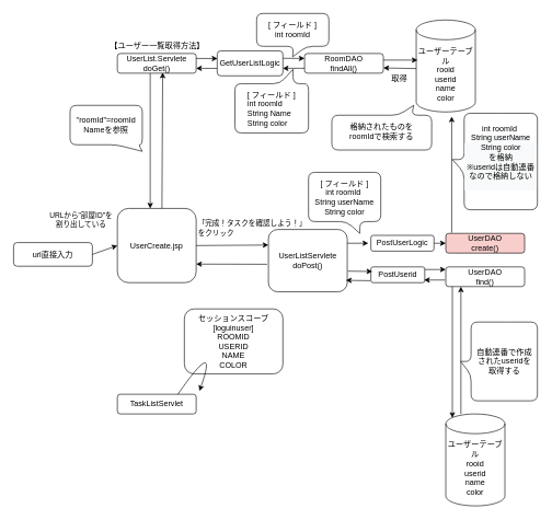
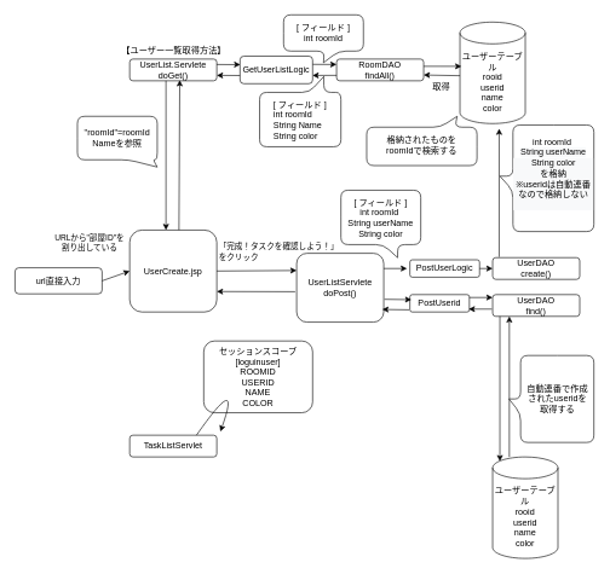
  <mxCell id="0" />
  <mxCell id="1" parent="0" />
  <mxCell id="2" value="" style="endArrow=classic;html=1;rounded=0;exitX=0.075;exitY=-0.033;exitDx=0;exitDy=0;exitPerimeter=0;" edge="1" parent="1"><mxGeometry x="99" y="323" width="50" height="50" as="geometry"><mxPoint x="688" y="433" as="sourcePoint" /><mxPoint x="688" y="636" as="targetPoint" /></mxGeometry></mxCell>
  <mxCell id="3" value="" style="endArrow=classic;html=1;rounded=0;entryX=0.021;entryY=0.5;entryDx=0;entryDy=0;entryPerimeter=0;" parent="1" edge="1"><mxGeometry x="165" y="119" width="50" height="50" as="geometry"><mxPoint x="520" y="370" as="sourcePoint" /><mxPoint x="560.016" y="370" as="targetPoint" /></mxGeometry></mxCell>
  <mxCell id="4" value="" style="endArrow=classic;html=1;rounded=0;entryX=0;entryY=0.5;entryDx=0;entryDy=0;" parent="1" target="21" edge="1"><mxGeometry x="171" y="119" width="50" height="50" as="geometry"><mxPoint x="646" y="370" as="sourcePoint" /><mxPoint x="689" y="367" as="targetPoint" /></mxGeometry></mxCell>
  <mxCell id="5" value="" style="endArrow=classic;html=1;rounded=0;exitX=0.022;exitY=0.557;exitDx=0;exitDy=0;exitPerimeter=0;" parent="1" edge="1"><mxGeometry width="50" height="50" relative="1" as="geometry"><mxPoint x="634.98" y="103.98" as="sourcePoint" /><mxPoint x="583" y="103" as="targetPoint" /></mxGeometry></mxCell>
  <mxCell id="6" value="ユーザーテーブル&lt;br style=&quot;font-size: 12px;&quot;&gt;rooid&lt;br style=&quot;font-size: 12px;&quot;&gt;userid&lt;br style=&quot;font-size: 12px;&quot;&gt;name&lt;br style=&quot;font-size: 12px;&quot;&gt;color" style="shape=cylinder3;whiteSpace=wrap;html=1;boundedLbl=1;backgroundOutline=1;size=15;fontSize=12;" parent="1" vertex="1"><mxGeometry x="633" y="30" width="90" height="140" as="geometry" /></mxCell>
  <mxCell id="7" value="&lt;span&gt;UserList.Servlete&lt;/span&gt;&lt;br&gt;&lt;span&gt;doGet()&lt;/span&gt;" style="rounded=1;whiteSpace=wrap;html=1;" parent="1" vertex="1"><mxGeometry x="178" y="81" width="120" height="30" as="geometry" /></mxCell>
  <mxCell id="8" value="RoomDAO&lt;br&gt;findAll()" style="rounded=1;whiteSpace=wrap;html=1;" parent="1" vertex="1"><mxGeometry x="463" y="81" width="120" height="30" as="geometry" /></mxCell>
  <mxCell id="9" value="" style="endArrow=classic;html=1;rounded=0;exitX=0;exitY=0.75;exitDx=0;exitDy=0;entryX=0.998;entryY=0.699;entryDx=0;entryDy=0;entryPerimeter=0;" parent="1" source="8" target="34" edge="1"><mxGeometry x="98" y="65" width="50" height="50" as="geometry"><mxPoint x="298" y="-53" as="sourcePoint" /><mxPoint x="396" y="106" as="targetPoint" /></mxGeometry></mxCell>
  <mxCell id="10" value="" style="endArrow=classic;html=1;rounded=0;entryX=0;entryY=0.25;entryDx=0;entryDy=0;exitX=0.997;exitY=0.297;exitDx=0;exitDy=0;exitPerimeter=0;" parent="1" source="34" target="8" edge="1"><mxGeometry x="98" y="65" width="50" height="50" as="geometry"><mxPoint x="396" y="91" as="sourcePoint" /><mxPoint x="348" y="-103" as="targetPoint" /></mxGeometry></mxCell>
  <mxCell id="11" value="[ フィールド ]&lt;br&gt;int roomId" style="shape=callout;whiteSpace=wrap;html=1;perimeter=calloutPerimeter;rounded=1;size=16;position=0.51;" parent="1" vertex="1"><mxGeometry x="390" y="20" width="110" height="66" as="geometry" /></mxCell>
  <mxCell id="12" value="&lt;span&gt;[ フィールド ]&lt;br&gt;&lt;div style=&quot;text-align: left&quot;&gt;&lt;span&gt;int roomId&lt;/span&gt;&lt;/div&gt;&lt;/span&gt;&lt;span&gt;&lt;div style=&quot;text-align: left&quot;&gt;&lt;span&gt;String Name&lt;/span&gt;&lt;/div&gt;&lt;/span&gt;&lt;span&gt;&lt;div style=&quot;text-align: left&quot;&gt;&lt;span&gt;String color&amp;nbsp;&lt;/span&gt;&lt;/div&gt;&lt;/span&gt;" style="shape=callout;whiteSpace=wrap;html=1;perimeter=calloutPerimeter;position2=0.21;size=22;position=0.21;rotation=0;base=20;direction=west;rounded=1;" parent="1" vertex="1"><mxGeometry x="357" y="105" width="112" height="97" as="geometry" /></mxCell>
  <mxCell id="13" value="" style="shape=callout;whiteSpace=wrap;html=1;perimeter=calloutPerimeter;position2=0.18;size=15;position=0.2;rotation=-180;base=20;rounded=1;" parent="1" vertex="1"><mxGeometry x="504.5" y="160" width="152" height="68" as="geometry" /></mxCell>
  <mxCell id="14" value="&lt;span style=&quot;background-color: rgb(255 , 255 , 255)&quot;&gt;格納されたものをroomIdで検索する&lt;/span&gt;" style="text;html=1;strokeColor=none;fillColor=none;align=center;verticalAlign=middle;whiteSpace=wrap;rounded=0;" parent="1" vertex="1"><mxGeometry x="515" y="180" width="131" height="40" as="geometry" /></mxCell>
  <mxCell id="15" value="" style="endArrow=classic;html=1;rounded=0;exitX=0.5;exitY=1;exitDx=0;exitDy=0;entryX=0.5;entryY=0;entryDx=0;entryDy=0;" parent="1" edge="1"><mxGeometry x="30" y="65" width="50" height="50" as="geometry"><mxPoint x="228" y="111" as="sourcePoint" /><mxPoint x="228" y="317" as="targetPoint" /></mxGeometry></mxCell>
  <mxCell id="16" value="【ユーザー一覧取得方法】" style="text;html=1;strokeColor=none;fillColor=none;align=center;verticalAlign=middle;whiteSpace=wrap;rounded=0;" parent="1" vertex="1"><mxGeometry x="164" y="58" width="150" height="23" as="geometry" /></mxCell>
  <mxCell id="17" value="&quot;roomId&quot;=roomId&lt;br&gt;Nameを参照" style="shape=callout;whiteSpace=wrap;html=1;perimeter=calloutPerimeter;fontFamily=Helvetica;fontSize=12;fontColor=rgba(0, 0, 0, 1);align=center;strokeColor=rgba(0, 0, 0, 1);fillColor=rgba(255, 255, 255, 1);position2=1;base=34;rounded=1;size=10;position=0.64;" parent="1" vertex="1"><mxGeometry x="106" y="160" width="110" height="70" as="geometry" /></mxCell>
  <mxCell id="18" value="&lt;span&gt;UserCreate.jsp&lt;/span&gt;" style="rounded=1;whiteSpace=wrap;html=1;" parent="1" vertex="1"><mxGeometry x="178" y="317" width="120" height="113" as="geometry" /></mxCell>
  <mxCell id="19" value="PostUserLogic" style="rounded=1;whiteSpace=wrap;html=1;arcSize=14;" parent="1" vertex="1"><mxGeometry x="564" y="358" width="96" height="24" as="geometry" /></mxCell>
  <mxCell id="20" value="&lt;span&gt;UserListServlete&lt;/span&gt;&lt;br&gt;&lt;span&gt;doPost()&lt;/span&gt;" style="rounded=1;whiteSpace=wrap;html=1;" parent="1" vertex="1"><mxGeometry x="408" y="349" width="120" height="95" as="geometry" /></mxCell>
- <mxCell id="21" value="UserDAO&lt;br&gt;create()" style="rounded=1;whiteSpace=wrap;html=1;fillColor=#f8cecc;" parent="1" vertex="1"><mxGeometry x="678" y="355" width="120" height="30" as="geometry" /></mxCell>
+ <mxCell id="21" value="UserDAO&lt;br&gt;create()" style="rounded=1;whiteSpace=wrap;html=1;" parent="1" vertex="1"><mxGeometry x="678" y="355" width="120" height="30" as="geometry" /></mxCell>
  <mxCell id="22" value="[ フィールド ]&lt;br&gt;&lt;div&gt;&lt;span&gt;int roomId&lt;/span&gt;&lt;span&gt;&amp;nbsp;&lt;/span&gt;&lt;/div&gt;String&amp;nbsp;&lt;span&gt;userName&lt;/span&gt;&lt;br&gt;&lt;div&gt;&lt;span&gt;String color&lt;/span&gt;&lt;/div&gt;" style="shape=callout;whiteSpace=wrap;html=1;perimeter=calloutPerimeter;position2=0.71;align=center;rounded=1;size=18;position=0.53;" parent="1" vertex="1"><mxGeometry x="469" y="262" width="110" height="93" as="geometry" /></mxCell>
  <mxCell id="23" value="int roomId&amp;nbsp;&lt;span style=&quot;background-color: rgb(248 , 249 , 250)&quot;&gt;&lt;br&gt;&lt;/span&gt;&lt;span style=&quot;background-color: rgb(248 , 249 , 250)&quot;&gt;String&amp;nbsp;&lt;/span&gt;&lt;span style=&quot;background-color: rgb(248 , 249 , 250)&quot;&gt;userName&lt;/span&gt;&lt;br style=&quot;background-color: rgb(248 , 249 , 250)&quot;&gt;&lt;div style=&quot;background-color: rgb(248 , 249 , 250)&quot;&gt;String color&lt;/div&gt;&lt;div style=&quot;background-color: rgb(248 , 249 , 250)&quot;&gt;を格納&lt;/div&gt;&lt;div style=&quot;background-color: rgb(248 , 249 , 250)&quot;&gt;&lt;span&gt;※useridは自動連番&lt;/span&gt;&lt;span&gt;なので格納しない&lt;/span&gt;&lt;br&gt;&lt;/div&gt;&lt;div style=&quot;background-color: rgb(248 , 249 , 250)&quot;&gt;&lt;span style=&quot;color: rgba(0 , 0 , 0 , 0) ; font-family: monospace ; font-size: 0px&quot;&gt;%3CmxGraphModel%3E%3Croot%3E%3CmxCell%20id%3D%220%22%2F%3E%3CmxCell%20id%3D%221%22%20parent%3D%220%22%2F%3E%3CmxCell%20id%3D%222%22%20value%3D%22%E2%80%BBuserid%E3%81%AF%E8%87%AA%E5%8B%95%E9%80%A3%E7%95%AA%26lt%3Bbr%26gt%3B%E3%81%AA%E3%81%AE%E3%81%A7%E6%A0%BC%E7%B4%8D%E3%81%97%E3%81%A6%E3%81%84%E3%81%AA%E3%81%84%22%20style%3D%22text%3Bhtml%3D1%3Balign%3Dcenter%3BverticalAlign%3Dmiddle%3Bresizable%3D0%3Bpoints%3D%5B%5D%3Bautosize%3D1%3BstrokeColor%3Dnone%3BfillColor%3Dnone%3B%22%20vertex%3D%221%22%20parent%3D%221%22%3E%3CmxGeometry%20x%3D%22680%22%20y%3D%22377%22%20width%3D%22140%22%20height%3D%2230%22%20as%3D%22geometry%22%2F%3E%3C%2FmxCell%3E%3C%2Froot%3E%3C%2FmxGraphModel%3E&lt;/span&gt;&lt;br&gt;&lt;/div&gt;&lt;span style=&quot;color: rgba(0 , 0 , 0 , 0) ; font-family: monospace ; font-size: 0px&quot;&gt;%3CmxGraphModel%3E%3Croot%3E%3CmxCell%20id%3D%220%22%2F%3E%3CmxCell%20id%3D%221%22%20parent%3D%220%22%2F%3E%3CmxCell%20id%3D%222%22%20value%3D%22%E2%80%BBuserid%E3%81%AF%E8%87%AA%E5%8B%95%E9%80%A3%E7%95%AA%26lt%3Bbr%26gt%3B%E3%81%AA%E3%81%AE%E3%81%A7%E6%A0%BC%E7%B4%8D%E3%81%97%E3%81%A6%E3%81%84%E3%81%AA%E3%81%84%22%20style%3D%22text%3Bhtml%3D1%3Balign%3Dcenter%3BverticalAlign%3Dmiddle%3Bresizable%3D0%3Bpoints%3D%5B%5D%3Bautosize%3D1%3BstrokeColor%3Dnone%3BfillColor%3Dnone%3B%22%20vertex%3D%221%22%20parent%3D%221%22%3E%3CmxGeometry%20x%3D%22680%22%20y%3D%22377%22%20width%3D%22140%22%20height%3D%2230%22%20as%3D%22geometry%22%2F%3E%3C%2FmxCell%3E%3C%2Froot%3E%3C%2FmxGraphModel%3E&lt;/span&gt;" style="shape=callout;whiteSpace=wrap;html=1;perimeter=calloutPerimeter;position2=0.48;size=18;position=0.48;rotation=0;base=20;rounded=1;direction=south;" parent="1" vertex="1"><mxGeometry x="688" y="172" width="129.5" height="147" as="geometry" /></mxCell>
  <mxCell id="24" value="「完成！タスクを確認しよう！」&lt;br&gt;をクリック" style="text;html=1;strokeColor=none;fillColor=none;align=left;verticalAlign=middle;whiteSpace=wrap;rounded=0;fontSize=11;" parent="1" vertex="1"><mxGeometry x="299" y="335" width="230" height="23" as="geometry" /></mxCell>
  <mxCell id="25" style="edgeStyle=orthogonalEdgeStyle;rounded=0;orthogonalLoop=1;jettySize=auto;html=1;exitX=0.5;exitY=1;exitDx=0;exitDy=0;" parent="1" source="16" target="16" edge="1"><mxGeometry x="40" y="65" as="geometry" /></mxCell>
  <mxCell id="26" value="" style="endArrow=classic;html=1;rounded=0;exitX=1;exitY=0.5;exitDx=0;exitDy=0;entryX=0;entryY=0.25;entryDx=0;entryDy=0;" parent="1" source="18" target="20" edge="1"><mxGeometry x="98" y="119" width="50" height="50" as="geometry"><mxPoint x="298" y="364" as="sourcePoint" /><mxPoint x="386" y="364" as="targetPoint" /></mxGeometry></mxCell>
  <mxCell id="27" value="&lt;font style=&quot;font-size: 12px&quot;&gt;セッションスコープ&lt;br&gt;&lt;span style=&quot;font-family: &amp;#34;arial&amp;#34;&quot;&gt;[loguinuser]&lt;br&gt;ROOMID&lt;br&gt;&lt;/span&gt;&lt;span style=&quot;font-family: &amp;#34;arial&amp;#34;&quot;&gt;USERID&lt;br&gt;&lt;/span&gt;&lt;span style=&quot;font-family: &amp;#34;arial&amp;#34;&quot;&gt;NAME&lt;br&gt;&lt;/span&gt;&lt;span style=&quot;font-family: &amp;#34;arial&amp;#34;&quot;&gt;COLOR&lt;/span&gt;&lt;/font&gt;&lt;span style=&quot;font-family: &amp;#34;arial&amp;#34; ; font-size: 12px&quot;&gt;&lt;br style=&quot;font-size: 12px&quot;&gt;&lt;/span&gt;" style="rounded=1;whiteSpace=wrap;html=1;fontSize=12;" parent="1" vertex="1"><mxGeometry x="280" y="470" width="150" height="99" as="geometry" /></mxCell>
  <mxCell id="28" value="" style="endArrow=classic;html=1;rounded=0;entryX=1;entryY=0.75;entryDx=0;entryDy=0;" parent="1" target="18" edge="1"><mxGeometry x="40" y="119" width="50" height="50" as="geometry"><mxPoint x="406" y="402" as="sourcePoint" /><mxPoint x="298.96" y="381.95" as="targetPoint" /></mxGeometry></mxCell>
  <mxCell id="29" value="url直接入力" style="rounded=1;whiteSpace=wrap;html=1;" parent="1" vertex="1"><mxGeometry x="20" y="369" width="120" height="36" as="geometry" /></mxCell>
  <mxCell id="30" value="" style="endArrow=classic;html=1;rounded=0;exitX=1;exitY=0.5;exitDx=0;exitDy=0;entryX=0;entryY=0.5;entryDx=0;entryDy=0;" parent="1" source="29" target="18" edge="1"><mxGeometry x="40" y="147" width="50" height="50" as="geometry"><mxPoint x="498" y="207" as="sourcePoint" /><mxPoint x="198" y="102" as="targetPoint" /></mxGeometry></mxCell>
  <mxCell id="31" value="" style="endArrow=classic;html=1;rounded=0;entryX=0.658;entryY=0.967;entryDx=0;entryDy=0;entryPerimeter=0;exitX=0.649;exitY=-0.002;exitDx=0;exitDy=0;exitPerimeter=0;" parent="1" edge="1"><mxGeometry x="30" y="65" width="50" height="50" as="geometry"><mxPoint x="245.88" y="316.78" as="sourcePoint" /><mxPoint x="246.96" y="110.01" as="targetPoint" /></mxGeometry></mxCell>
  <mxCell id="32" value="" style="endArrow=classic;html=1;rounded=0;exitX=0.075;exitY=-0.033;exitDx=0;exitDy=0;exitPerimeter=0;entryX=0.6;entryY=1.05;entryDx=0;entryDy=0;entryPerimeter=0;" parent="1" source="21" edge="1" target="6"><mxGeometry x="98" y="65" width="50" height="50" as="geometry"><mxPoint x="354" y="285" as="sourcePoint" /><mxPoint x="700" y="170" as="targetPoint" /></mxGeometry></mxCell>
  <mxCell id="33" value="" style="endArrow=classic;html=1;rounded=0;entryX=0.022;entryY=0.436;entryDx=0;entryDy=0;entryPerimeter=0;" parent="1" target="6" edge="1"><mxGeometry x="98" y="65" width="50" height="50" as="geometry"><mxPoint x="583" y="91" as="sourcePoint" /><mxPoint x="614" y="91" as="targetPoint" /></mxGeometry></mxCell>
  <mxCell id="34" value="GetUserListLogic" style="rounded=1;whiteSpace=wrap;html=1;arcSize=14;" parent="1" vertex="1"><mxGeometry x="330" y="77" width="100" height="38" as="geometry" /></mxCell>
  <mxCell id="35" value="" style="endArrow=classic;html=1;rounded=0;exitX=1;exitY=0.25;exitDx=0;exitDy=0;entryX=0.004;entryY=0.308;entryDx=0;entryDy=0;entryPerimeter=0;" parent="1" source="7" target="34" edge="1"><mxGeometry x="108" y="75" width="50" height="50" as="geometry"><mxPoint x="406" y="99.5" as="sourcePoint" /><mxPoint x="326" y="89" as="targetPoint" /></mxGeometry></mxCell>
  <mxCell id="36" value="" style="endArrow=classic;html=1;rounded=0;entryX=1;entryY=0.75;entryDx=0;entryDy=0;exitX=-0.002;exitY=0.703;exitDx=0;exitDy=0;exitPerimeter=0;" parent="1" source="34" target="7" edge="1"><mxGeometry x="108" y="75" width="50" height="50" as="geometry"><mxPoint x="326" y="104" as="sourcePoint" /><mxPoint x="406" y="116" as="targetPoint" /></mxGeometry></mxCell>
  <mxCell id="37" value="URLから&quot;部屋ID&quot;を&lt;br&gt;割り出している" style="text;html=1;strokeColor=none;fillColor=none;align=center;verticalAlign=middle;whiteSpace=wrap;rounded=0;fontSize=11;" parent="1" vertex="1"><mxGeometry x="68" y="314" width="110" height="40" as="geometry" /></mxCell>
  <mxCell id="38" value="取得" style="text;html=1;align=center;verticalAlign=middle;resizable=0;points=[];autosize=1;strokeColor=none;fillColor=none;" vertex="1" parent="1"><mxGeometry x="587" y="110" width="40" height="20" as="geometry" /></mxCell>
  <mxCell id="39" value="TaskListServlet" style="rounded=1;whiteSpace=wrap;html=1;" parent="1" vertex="1"><mxGeometry x="178" y="600" width="120" height="30" as="geometry" /></mxCell>
  <mxCell id="40" value="PostUserid" style="rounded=1;whiteSpace=wrap;html=1;arcSize=14;" vertex="1" parent="1"><mxGeometry x="564" y="406" width="82" height="24" as="geometry" /></mxCell>
  <mxCell id="41" value="" style="endArrow=classic;html=1;rounded=0;fontSize=12;" edge="1" parent="1"><mxGeometry width="50" height="50" relative="1" as="geometry"><mxPoint x="529" y="412.5" as="sourcePoint" /><mxPoint x="566" y="413" as="targetPoint" /></mxGeometry></mxCell>
  <mxCell id="42" value="" style="endArrow=classic;html=1;rounded=0;fontSize=12;" edge="1" parent="1"><mxGeometry width="50" height="50" relative="1" as="geometry"><mxPoint x="563" y="427" as="sourcePoint" /><mxPoint x="526" y="426.5" as="targetPoint" /></mxGeometry></mxCell>
  <mxCell id="43" value="UserDAO&lt;br&gt;find()" style="rounded=1;whiteSpace=wrap;html=1;" vertex="1" parent="1"><mxGeometry x="678" y="406" width="120" height="30" as="geometry" /></mxCell>
  <mxCell id="44" value="ユーザーテーブル&lt;br style=&quot;font-size: 12px;&quot;&gt;rooid&lt;br style=&quot;font-size: 12px;&quot;&gt;userid&lt;br style=&quot;font-size: 12px;&quot;&gt;name&lt;br style=&quot;font-size: 12px;&quot;&gt;color" style="shape=cylinder3;whiteSpace=wrap;html=1;boundedLbl=1;backgroundOutline=1;size=15;fontSize=12;" vertex="1" parent="1"><mxGeometry x="678" y="630" width="90" height="140" as="geometry" /></mxCell>
  <mxCell id="45" value="" style="endArrow=classic;html=1;rounded=0;exitX=0.256;exitY=0;exitDx=0;exitDy=0;exitPerimeter=0;" edge="1" parent="1" source="44"><mxGeometry x="112" y="326" width="50" height="50" as="geometry"><mxPoint x="701" y="550" as="sourcePoint" /><mxPoint x="701" y="436" as="targetPoint" /></mxGeometry></mxCell>
  <mxCell id="46" value="" style="endArrow=classic;html=1;rounded=0;entryX=0;entryY=0.5;entryDx=0;entryDy=0;" edge="1" parent="1"><mxGeometry x="171" y="159" width="50" height="50" as="geometry"><mxPoint x="646" y="410" as="sourcePoint" /><mxPoint x="678" y="410" as="targetPoint" /></mxGeometry></mxCell>
  <mxCell id="47" value="" style="endArrow=classic;html=1;rounded=0;entryX=0;entryY=0.5;entryDx=0;entryDy=0;" edge="1" parent="1"><mxGeometry x="170" y="175" width="50" height="50" as="geometry"><mxPoint x="677" y="426" as="sourcePoint" /><mxPoint x="645" y="426" as="targetPoint" /></mxGeometry></mxCell>
  <mxCell id="48" value="自動連番で作成&lt;br&gt;されたuseridを&lt;br&gt;取得する" style="shape=callout;whiteSpace=wrap;html=1;perimeter=calloutPerimeter;fontSize=12;align=center;direction=south;flipV=0;flipH=0;rounded=1;size=16;position=0.5;" vertex="1" parent="1"><mxGeometry x="700.5" y="490" width="117" height="120" as="geometry" /></mxCell>
  <mxCell id="49" value="" style="endArrow=classic;html=1;fontSize=12;curved=1;entryX=0.9;entryY=-0.167;entryDx=0;entryDy=0;entryPerimeter=0;exitX=0.625;exitY=0;exitDx=0;exitDy=0;exitPerimeter=0;" edge="1" parent="1"><mxGeometry width="50" height="50" relative="1" as="geometry"><mxPoint x="270" y="600" as="sourcePoint" /><mxPoint x="303" y="594.99" as="targetPoint" /><Array as="points"><mxPoint x="333" y="510" /></Array></mxGeometry></mxCell>
